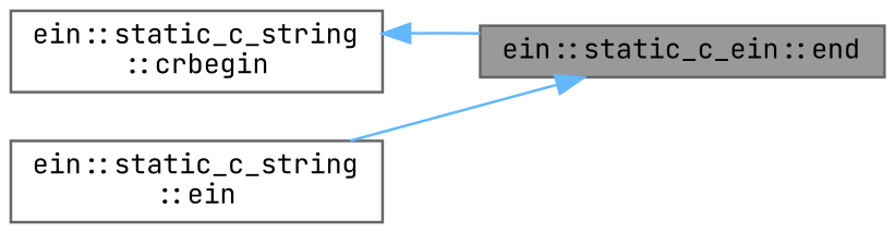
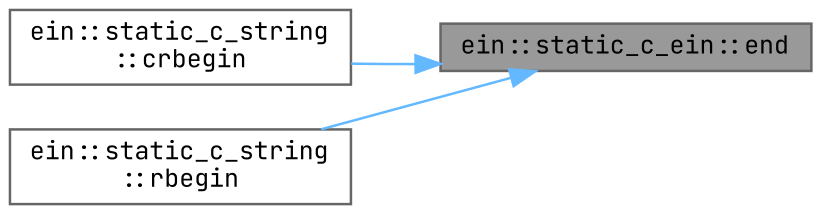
  digraph {
    fontname="JetBrains Mono"
    rankdir=RL
    node [color=grey40 fillcolor=white fontname="JetBrains Mono" fontsize=10 shape=box style=filled]
    edge [color=steelblue1 dir=back fontname="JetBrains Mono" fontsize=10 labelfontname=Helvetica labelfontsize=10 style=solid]
    n1 [color=gray40 fillcolor=grey60 fontcolor=black height=0.2 label="ein::static_c_ein::end" width=0.4]
    n2 [height=0.2 label="ein::static_c_string\l::crbegin" width=0.4]
-   n3 [height=0.2 label="ein::static_c_string\l::ein" width=0.4]
-   n2 -> n1
+   n3 [height=0.2 label="ein::static_c_string\l::rbegin" width=0.4]
+   n1 -> n2
    n1 -> n3
  }
